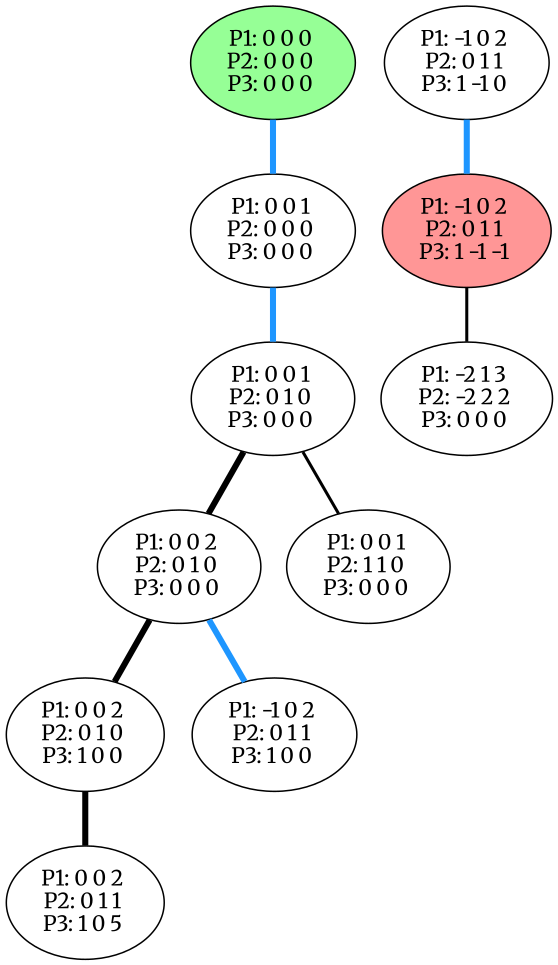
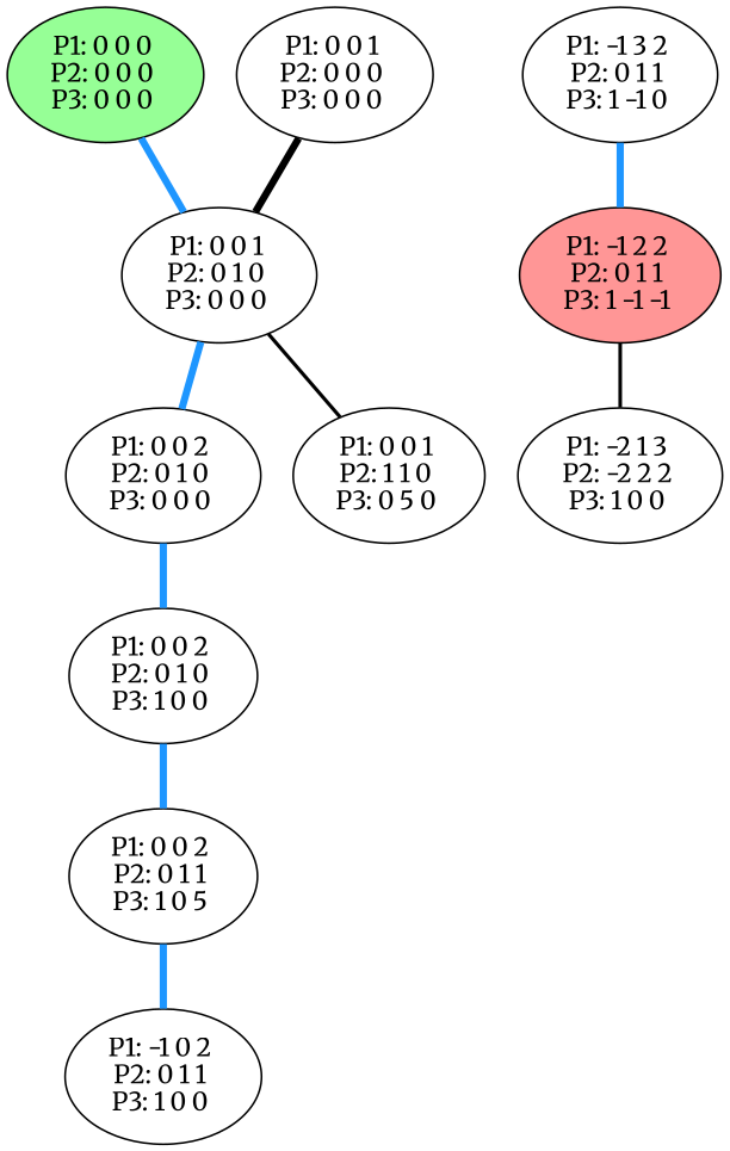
  graph {
    color=black
    fontname=Merriweather
    node [fontname=Merriweather]
    edge [color="#1E96FF" fontname=Merriweather penwidth=4.0 style=bold]
    n1 [fillcolor="#96FF96" label="P1: 0 0 0 \nP2: 0 0 0 \nP3: 0 0 0 \n" style=filled]
    n2 [label="P1: 0 0 1 \nP2: 0 0 0 \nP3: 0 0 0 \n"]
    n3 [label="P1: 0 0 1 \nP2: 0 1 0 \nP3: 0 0 0 \n"]
    n4 [label="P1: 0 0 2 \nP2: 0 1 0 \nP3: 0 0 0 \n"]
-   n5 [label="P1: 0 0 1 \nP2: 1 1 0 \nP3: 0 0 0 \n"]
+   n5 [label="P1: 0 0 1 \nP2: 1 1 0 \nP3: 0 5 0 \n"]
    n6 [label="P1: 0 0 2 \nP2: 0 1 0 \nP3: 1 0 0 \n"]
    n7 [label="P1: 0 0 2 \nP2: 0 1 1 \nP3: 1 0 5 \n"]
    n8 [label="P1: -1 0 2 \nP2: 0 1 1 \nP3: 1 0 0 \n"]
-   n9 [label="P1: -1 0 2 \nP2: 0 1 1 \nP3: 1 -1 0 \n"]
-   n10 [fillcolor="#FF9696" label="P1: -1 0 2 \nP2: 0 1 1 \nP3: 1 -1 -1 \n" style=filled]
-   n11 [label="P1: -2 1 3 \nP2: -2 2 2 \nP3: 0 0 0 \n"]
-   n1 -- n2
-   n2 -- n3
-   n3 -- n4 [color=black]
+   n9 [label="P1: -1 3 2 \nP2: 0 1 1 \nP3: 1 -1 0 \n"]
+   n10 [fillcolor="#FF9696" label="P1: -1 2 2 \nP2: 0 1 1 \nP3: 1 -1 -1 \n" style=filled]
+   n11 [label="P1: -2 1 3 \nP2: -2 2 2 \nP3: 1 0 0 \n"]
+   n1 -- n3
+   n2 -- n3 [color=black]
+   n3 -- n4
    n3 -- n5 [color=black penwidth=""]
-   n4 -- n6 [color=black]
-   n6 -- n7 [color=black]
-   n4 -- n8
+   n4 -- n6
+   n6 -- n7
+   n7 -- n8
    n9 -- n10
    n10 -- n11 [color=black penwidth=""]
  }
